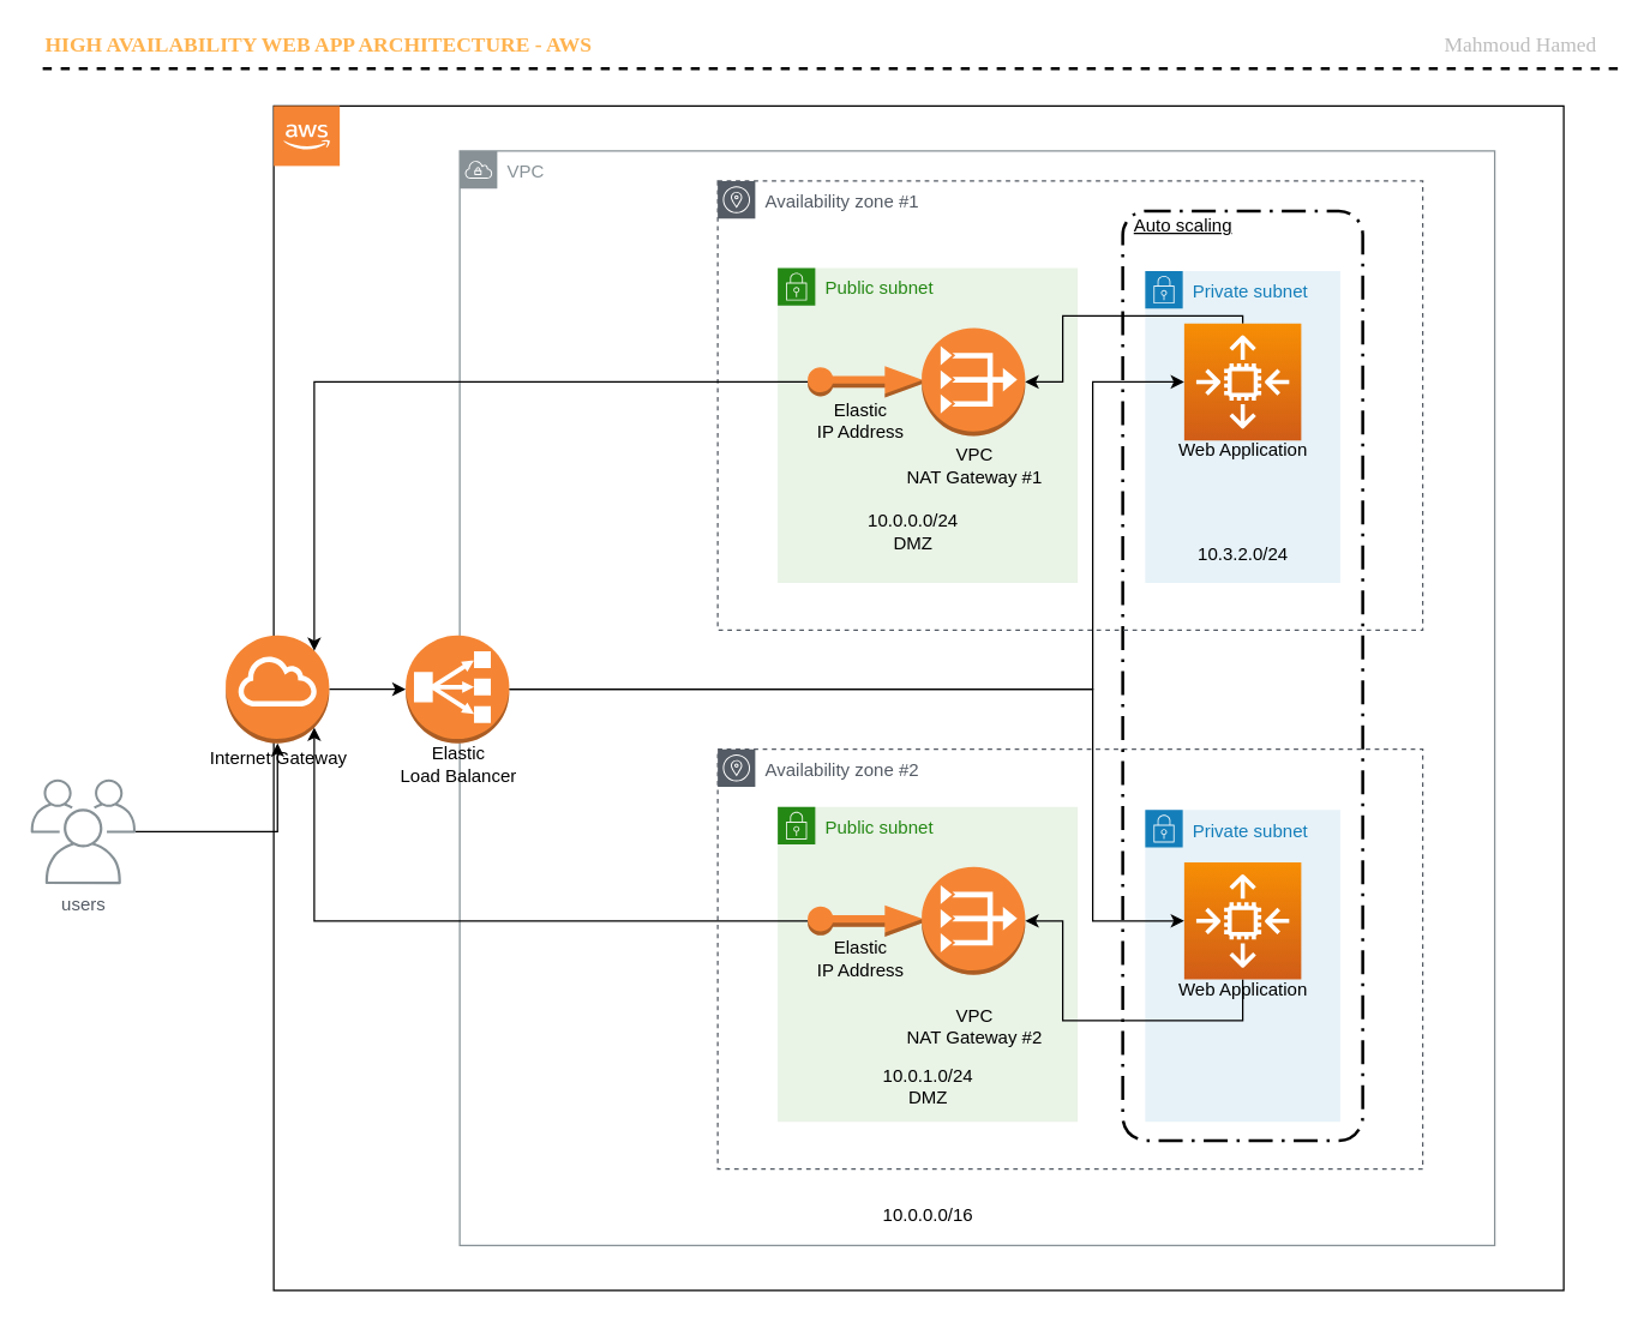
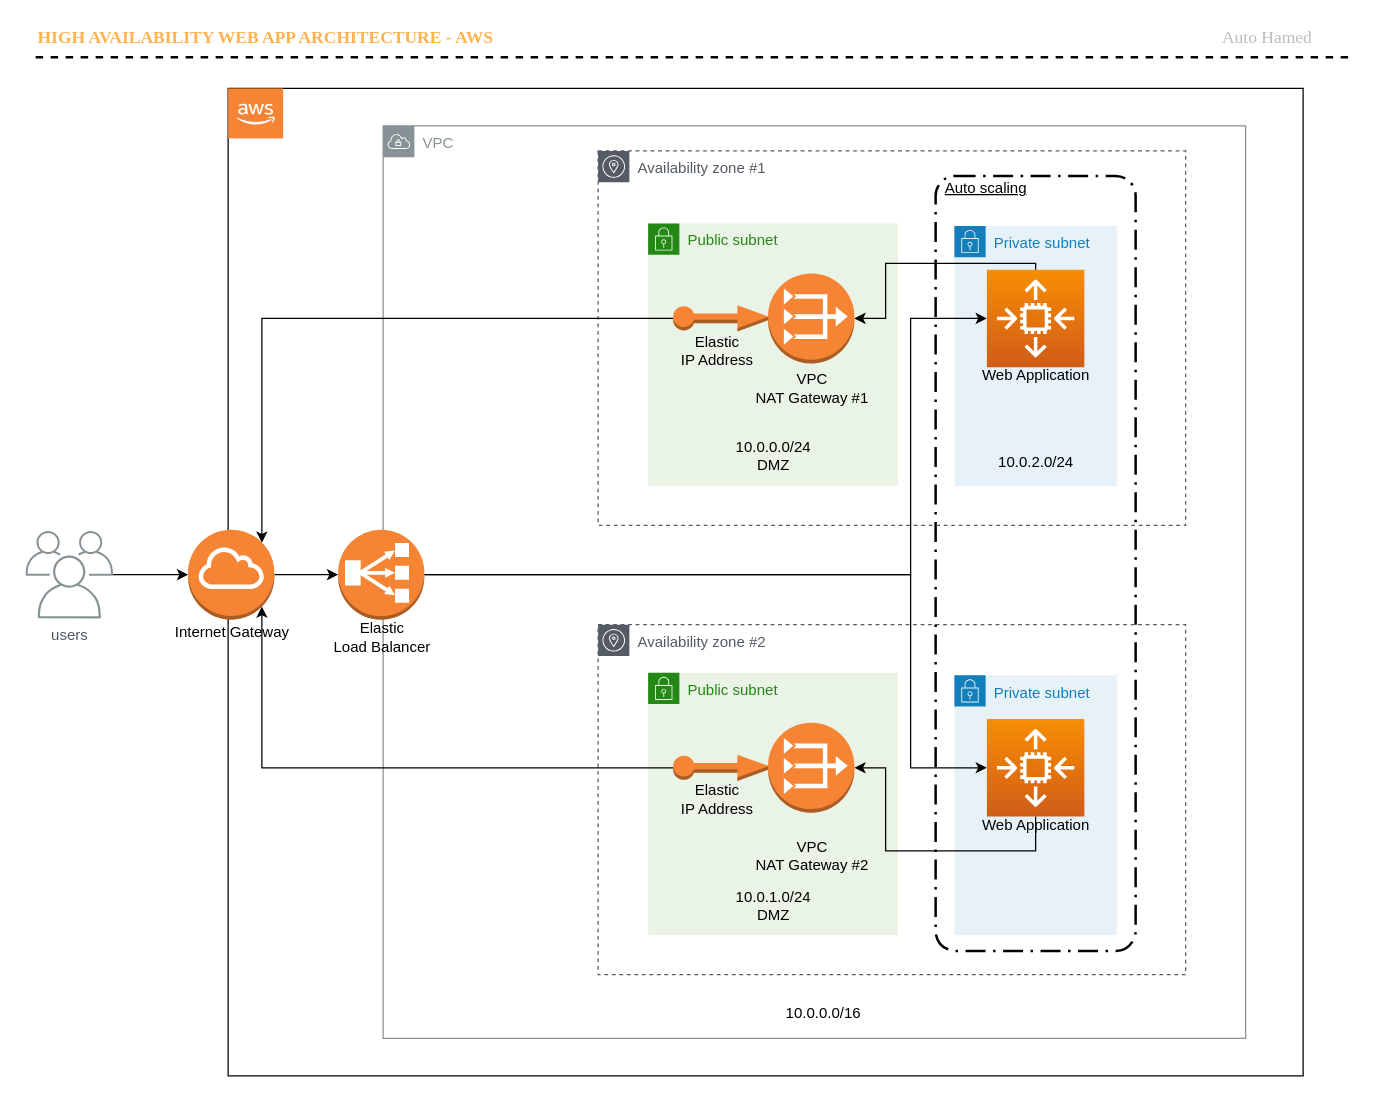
  <mxCell id="0" />
  <mxCell id="1" parent="0" />
  <mxCell id="2" value="Private subnet" style="points=[[0,0],[0.25,0],[0.5,0],[0.75,0],[1,0],[1,0.25],[1,0.5],[1,0.75],[1,1],[0.75,1],[0.5,1],[0.25,1],[0,1],[0,0.75],[0,0.5],[0,0.25]];outlineConnect=0;gradientColor=none;html=1;whiteSpace=wrap;fontSize=12;fontStyle=0;container=1;pointerEvents=0;collapsible=0;recursiveResize=0;shape=mxgraph.aws4.group;grIcon=mxgraph.aws4.group_security_group;grStroke=0;strokeColor=#147EBA;fillColor=#E6F2F8;verticalAlign=top;align=left;spacingLeft=30;fontColor=#147EBA;dashed=0;" vertex="1" parent="1"><mxGeometry x="763" y="539.5" width="130" height="208" as="geometry" /></mxCell>
  <mxCell id="3" value="" style="rounded=0;whiteSpace=wrap;html=1;fillColor=none;" vertex="1" parent="1"><mxGeometry x="182" y="70" width="860" height="790" as="geometry" /></mxCell>
  <mxCell id="4" value="Availability zone #2" style="sketch=0;outlineConnect=0;gradientColor=none;html=1;whiteSpace=wrap;fontSize=12;fontStyle=0;shape=mxgraph.aws4.group;grIcon=mxgraph.aws4.group_availability_zone;strokeColor=#545B64;fillColor=none;verticalAlign=top;align=left;spacingLeft=30;fontColor=#545B64;dashed=1;" vertex="1" parent="1"><mxGeometry x="478" y="499" width="470" height="280" as="geometry" /></mxCell>
  <mxCell id="5" value="VPC" style="sketch=0;outlineConnect=0;gradientColor=none;html=1;whiteSpace=wrap;fontSize=12;fontStyle=0;shape=mxgraph.aws4.group;grIcon=mxgraph.aws4.group_vpc;strokeColor=#879196;fillColor=none;verticalAlign=top;align=left;spacingLeft=30;fontColor=#879196;dashed=0;" vertex="1" parent="1"><mxGeometry x="306" y="100" width="690" height="730" as="geometry" /></mxCell>
  <mxCell id="6" value="" style="rounded=1;arcSize=10;dashed=1;fillColor=none;gradientColor=none;dashPattern=8 3 1 3;strokeWidth=2;" vertex="1" parent="1"><mxGeometry x="748" width="160" height="620" as="geometry" y="140" /></mxCell>
  <mxCell id="7" value="Availability zone #1" style="sketch=0;outlineConnect=0;gradientColor=none;html=1;whiteSpace=wrap;fontSize=12;fontStyle=0;shape=mxgraph.aws4.group;grIcon=mxgraph.aws4.group_availability_zone;strokeColor=#545B64;fillColor=none;verticalAlign=top;align=left;spacingLeft=30;fontColor=#545B64;dashed=1;" vertex="1" parent="1"><mxGeometry x="478" y="120" width="470" height="299.5" as="geometry" /></mxCell>
  <mxCell id="8" value="Public subnet" style="points=[[0,0],[0.25,0],[0.5,0],[0.75,0],[1,0],[1,0.25],[1,0.5],[1,0.75],[1,1],[0.75,1],[0.5,1],[0.25,1],[0,1],[0,0.75],[0,0.5],[0,0.25]];outlineConnect=0;gradientColor=none;html=1;whiteSpace=wrap;fontSize=12;fontStyle=0;container=1;pointerEvents=0;collapsible=0;recursiveResize=0;shape=mxgraph.aws4.group;grIcon=mxgraph.aws4.group_security_group;grStroke=0;strokeColor=#248814;fillColor=#E9F3E6;verticalAlign=top;align=left;spacingLeft=30;fontColor=#248814;dashed=0;" vertex="1" parent="1"><mxGeometry x="518" y="178" width="200" height="210" as="geometry" /></mxCell>
- <mxCell id="9" value="10.0.0.0/24&lt;br&gt;DMZ" style="text;html=1;align=center;verticalAlign=middle;resizable=0;points=[];autosize=1;strokeColor=none;fillColor=none;" vertex="1" parent="8"><mxGeometry x="50" y="161" width="80" height="30" as="geometry" /></mxCell>
+ <mxCell id="9" value="10.0.0.0/24&lt;br&gt;DMZ" style="text;html=1;align=center;verticalAlign=middle;resizable=0;points=[];autosize=1;strokeColor=none;fillColor=none;" vertex="1" parent="8"><mxGeometry x="60" y="171" width="80" height="30" as="geometry" /></mxCell>
  <mxCell id="10" value="Private subnet" style="points=[[0,0],[0.25,0],[0.5,0],[0.75,0],[1,0],[1,0.25],[1,0.5],[1,0.75],[1,1],[0.75,1],[0.5,1],[0.25,1],[0,1],[0,0.75],[0,0.5],[0,0.25]];outlineConnect=0;gradientColor=none;html=1;whiteSpace=wrap;fontSize=12;fontStyle=0;container=1;pointerEvents=0;collapsible=0;recursiveResize=0;shape=mxgraph.aws4.group;grIcon=mxgraph.aws4.group_security_group;grStroke=0;strokeColor=#147EBA;fillColor=#E6F2F8;verticalAlign=top;align=left;spacingLeft=30;fontColor=#147EBA;dashed=0;" vertex="1" parent="1"><mxGeometry x="763" y="180" width="130" height="208" as="geometry" /></mxCell>
- <mxCell id="11" value="10.3.2.0/24" style="text;html=1;align=center;verticalAlign=middle;resizable=0;points=[];autosize=1;strokeColor=none;fillColor=none;" vertex="1" parent="10"><mxGeometry x="25" y="179" width="80" height="20" as="geometry" /></mxCell>
+ <mxCell id="11" value="10.0.2.0/24" style="text;html=1;align=center;verticalAlign=middle;resizable=0;points=[];autosize=1;strokeColor=none;fillColor=none;" vertex="1" parent="10"><mxGeometry x="25" y="179" width="80" height="20" as="geometry" /></mxCell>
  <mxCell id="12" style="edgeStyle=orthogonalEdgeStyle;rounded=0;orthogonalLoop=1;jettySize=auto;html=1;" edge="1" parent="1" source="13" target="15"><mxGeometry relative="1" as="geometry" /></mxCell>
- <mxCell id="13" value="users" style="sketch=0;outlineConnect=0;gradientColor=none;fontColor=#545B64;strokeColor=none;fillColor=#879196;dashed=0;verticalLabelPosition=bottom;verticalAlign=top;align=center;html=1;fontSize=12;fontStyle=0;aspect=fixed;shape=mxgraph.aws4.illustration_users;pointerEvents=1" vertex="1" parent="1"><mxGeometry x="20" y="519" width="70" height="70" as="geometry" /></mxCell>
+ <mxCell id="13" value="users" style="sketch=0;outlineConnect=0;gradientColor=none;fontColor=#545B64;strokeColor=none;fillColor=#879196;dashed=0;verticalLabelPosition=bottom;verticalAlign=top;align=center;html=1;fontSize=12;fontStyle=0;aspect=fixed;shape=mxgraph.aws4.illustration_users;pointerEvents=1" vertex="1" parent="1"><mxGeometry x="20" y="424" width="70" height="70" as="geometry" /></mxCell>
  <mxCell id="14" style="edgeStyle=orthogonalEdgeStyle;rounded=0;orthogonalLoop=1;jettySize=auto;html=1;" edge="1" parent="1" source="15" target="19"><mxGeometry relative="1" as="geometry" /></mxCell>
  <mxCell id="15" value="" style="outlineConnect=0;dashed=0;verticalLabelPosition=bottom;verticalAlign=top;align=center;html=1;shape=mxgraph.aws3.internet_gateway;fillColor=#F58534;gradientColor=none;" vertex="1" parent="1"><mxGeometry x="150" y="423" width="69" height="72" as="geometry" /></mxCell>
  <mxCell id="16" value="Internet Gateway&lt;br&gt;" style="text;html=1;align=center;verticalAlign=middle;resizable=0;points=[];autosize=1;strokeColor=none;fillColor=none;" vertex="1" parent="1"><mxGeometry x="129.5" y="495" width="110" height="20" as="geometry" /></mxCell>
  <mxCell id="17" style="edgeStyle=orthogonalEdgeStyle;rounded=0;orthogonalLoop=1;jettySize=auto;html=1;entryX=0;entryY=0.5;entryDx=0;entryDy=0;entryPerimeter=0;" edge="1" parent="1" source="19" target="27"><mxGeometry relative="1" as="geometry"><Array as="points"><mxPoint x="728" y="459" /><mxPoint x="728" y="254" /></Array></mxGeometry></mxCell>
  <mxCell id="18" style="edgeStyle=orthogonalEdgeStyle;rounded=0;orthogonalLoop=1;jettySize=auto;html=1;entryX=0;entryY=0.5;entryDx=0;entryDy=0;entryPerimeter=0;" edge="1" parent="1" source="19" target="37"><mxGeometry relative="1" as="geometry"><Array as="points"><mxPoint x="728" y="459" /><mxPoint x="728" y="614" /></Array></mxGeometry></mxCell>
  <mxCell id="19" value="" style="outlineConnect=0;dashed=0;verticalLabelPosition=bottom;verticalAlign=top;align=center;html=1;shape=mxgraph.aws3.classic_load_balancer;fillColor=#F58534;gradientColor=none;" vertex="1" parent="1"><mxGeometry x="270" y="423" width="69" height="72" as="geometry" /></mxCell>
  <mxCell id="20" value="Elastic&lt;br&gt;Load Balancer" style="text;html=1;align=center;verticalAlign=middle;resizable=0;points=[];autosize=1;strokeColor=none;fillColor=none;" vertex="1" parent="1"><mxGeometry x="259.5" y="494" width="90" height="30" as="geometry" /></mxCell>
  <mxCell id="21" style="edgeStyle=orthogonalEdgeStyle;rounded=0;orthogonalLoop=1;jettySize=auto;html=1;entryX=0.855;entryY=0.145;entryDx=0;entryDy=0;entryPerimeter=0;jumpStyle=none;sketch=0;" edge="1" parent="1" source="22" target="15"><mxGeometry relative="1" as="geometry" /></mxCell>
  <mxCell id="22" value="" style="outlineConnect=0;dashed=0;verticalLabelPosition=bottom;verticalAlign=top;align=center;html=1;shape=mxgraph.aws3.elastic_ip;fillColor=#F58534;gradientColor=none;" vertex="1" parent="1"><mxGeometry x="538" y="243.5" width="76.5" height="21" as="geometry" /></mxCell>
  <mxCell id="23" value="Elastic&lt;br&gt;IP Address" style="text;html=1;align=center;verticalAlign=middle;resizable=0;points=[];autosize=1;strokeColor=none;fillColor=none;" vertex="1" parent="1"><mxGeometry x="538" y="264.5" width="70" height="30" as="geometry" /></mxCell>
  <mxCell id="24" value="" style="outlineConnect=0;dashed=0;verticalLabelPosition=bottom;verticalAlign=top;align=center;html=1;shape=mxgraph.aws3.vpc_nat_gateway;fillColor=#F58534;gradientColor=none;" vertex="1" parent="1"><mxGeometry x="614" y="218" width="69" height="72" as="geometry" /></mxCell>
  <mxCell id="25" value="VPC&lt;br&gt;NAT Gateway #1" style="text;html=1;align=center;verticalAlign=middle;resizable=0;points=[];autosize=1;strokeColor=none;fillColor=none;" vertex="1" parent="1"><mxGeometry x="593.5" y="294.5" width="110" height="30" as="geometry" /></mxCell>
  <mxCell id="26" style="edgeStyle=orthogonalEdgeStyle;rounded=0;sketch=0;jumpStyle=none;orthogonalLoop=1;jettySize=auto;html=1;entryX=1;entryY=0.5;entryDx=0;entryDy=0;entryPerimeter=0;" edge="1" parent="1" source="27" target="24"><mxGeometry relative="1" as="geometry"><Array as="points"><mxPoint x="828" y="210" /><mxPoint x="708" y="210" /><mxPoint x="708" y="254" /></Array></mxGeometry></mxCell>
  <mxCell id="27" value="" style="sketch=0;points=[[0,0,0],[0.25,0,0],[0.5,0,0],[0.75,0,0],[1,0,0],[0,1,0],[0.25,1,0],[0.5,1,0],[0.75,1,0],[1,1,0],[0,0.25,0],[0,0.5,0],[0,0.75,0],[1,0.25,0],[1,0.5,0],[1,0.75,0]];outlineConnect=0;fontColor=#232F3E;gradientColor=#F78E04;gradientDirection=north;fillColor=#D05C17;strokeColor=#ffffff;dashed=0;verticalLabelPosition=bottom;verticalAlign=top;align=center;html=1;fontSize=12;fontStyle=0;aspect=fixed;shape=mxgraph.aws4.resourceIcon;resIcon=mxgraph.aws4.auto_scaling2;" vertex="1" parent="1"><mxGeometry x="789" y="215" width="78" height="78" as="geometry" /></mxCell>
  <mxCell id="28" value="Web Application" style="text;html=1;align=center;verticalAlign=middle;resizable=0;points=[];autosize=1;strokeColor=none;fillColor=none;" vertex="1" parent="1"><mxGeometry x="778" y="290" width="100" height="20" as="geometry" /></mxCell>
  <mxCell id="29" value="Public subnet" style="points=[[0,0],[0.25,0],[0.5,0],[0.75,0],[1,0],[1,0.25],[1,0.5],[1,0.75],[1,1],[0.75,1],[0.5,1],[0.25,1],[0,1],[0,0.75],[0,0.5],[0,0.25]];outlineConnect=0;gradientColor=none;html=1;whiteSpace=wrap;fontSize=12;fontStyle=0;container=1;pointerEvents=0;collapsible=0;recursiveResize=0;shape=mxgraph.aws4.group;grIcon=mxgraph.aws4.group_security_group;grStroke=0;strokeColor=#248814;fillColor=#E9F3E6;verticalAlign=top;align=left;spacingLeft=30;fontColor=#248814;dashed=0;" vertex="1" parent="1"><mxGeometry x="518" y="537.5" width="200" height="210" as="geometry" /></mxCell>
  <mxCell id="30" value="10.0.1.0/24&lt;br&gt;DMZ" style="text;html=1;align=center;verticalAlign=middle;resizable=0;points=[];autosize=1;strokeColor=none;fillColor=none;" vertex="1" parent="29"><mxGeometry x="60" y="171" width="80" height="30" as="geometry" /></mxCell>
  <mxCell id="31" style="edgeStyle=orthogonalEdgeStyle;rounded=0;sketch=0;jumpStyle=none;orthogonalLoop=1;jettySize=auto;html=1;entryX=0.855;entryY=0.855;entryDx=0;entryDy=0;entryPerimeter=0;" edge="1" parent="1" source="32" target="15"><mxGeometry relative="1" as="geometry" /></mxCell>
  <mxCell id="32" value="" style="outlineConnect=0;dashed=0;verticalLabelPosition=bottom;verticalAlign=top;align=center;html=1;shape=mxgraph.aws3.elastic_ip;fillColor=#F58534;gradientColor=none;" vertex="1" parent="1"><mxGeometry x="538" y="603" width="76.5" height="21" as="geometry" /></mxCell>
  <mxCell id="33" value="Elastic&lt;br&gt;IP Address" style="text;html=1;align=center;verticalAlign=middle;resizable=0;points=[];autosize=1;strokeColor=none;fillColor=none;" vertex="1" parent="1"><mxGeometry x="538" y="624" width="70" height="30" as="geometry" /></mxCell>
  <mxCell id="34" value="" style="outlineConnect=0;dashed=0;verticalLabelPosition=bottom;verticalAlign=top;align=center;html=1;shape=mxgraph.aws3.vpc_nat_gateway;fillColor=#F58534;gradientColor=none;" vertex="1" parent="1"><mxGeometry x="614" y="577.5" width="69" height="72" as="geometry" /></mxCell>
  <mxCell id="35" value="VPC&lt;br&gt;NAT Gateway #2" style="text;html=1;align=center;verticalAlign=middle;resizable=0;points=[];autosize=1;strokeColor=none;fillColor=none;" vertex="1" parent="1"><mxGeometry x="593.5" y="669" width="110" height="30" as="geometry" /></mxCell>
  <mxCell id="36" style="edgeStyle=orthogonalEdgeStyle;rounded=0;sketch=0;jumpStyle=none;orthogonalLoop=1;jettySize=auto;html=1;entryX=1;entryY=0.5;entryDx=0;entryDy=0;entryPerimeter=0;" edge="1" parent="1" source="37" target="34"><mxGeometry relative="1" as="geometry"><Array as="points"><mxPoint x="828" y="680" /><mxPoint x="708" y="680" /><mxPoint x="708" y="614" /></Array></mxGeometry></mxCell>
  <mxCell id="37" value="" style="sketch=0;points=[[0,0,0],[0.25,0,0],[0.5,0,0],[0.75,0,0],[1,0,0],[0,1,0],[0.25,1,0],[0.5,1,0],[0.75,1,0],[1,1,0],[0,0.25,0],[0,0.5,0],[0,0.75,0],[1,0.25,0],[1,0.5,0],[1,0.75,0]];outlineConnect=0;fontColor=#232F3E;gradientColor=#F78E04;gradientDirection=north;fillColor=#D05C17;strokeColor=#ffffff;dashed=0;verticalLabelPosition=bottom;verticalAlign=top;align=center;html=1;fontSize=12;fontStyle=0;aspect=fixed;shape=mxgraph.aws4.resourceIcon;resIcon=mxgraph.aws4.auto_scaling2;" vertex="1" parent="1"><mxGeometry x="789" y="574.5" width="78" height="78" as="geometry" /></mxCell>
  <mxCell id="38" value="Web Application" style="text;html=1;align=center;verticalAlign=middle;resizable=0;points=[];autosize=1;strokeColor=none;fillColor=none;" vertex="1" parent="1"><mxGeometry x="778" y="649.5" width="100" height="20" as="geometry" /></mxCell>
  <mxCell id="39" value="&lt;u&gt;Auto scaling&lt;/u&gt;" style="text;html=1;align=center;verticalAlign=middle;resizable=0;points=[];autosize=1;strokeColor=none;fillColor=none;" vertex="1" parent="1"><mxGeometry x="748" width="80" height="20" as="geometry" y="140" /></mxCell>
  <mxCell id="40" value="" style="outlineConnect=0;dashed=0;verticalLabelPosition=bottom;verticalAlign=top;align=center;html=1;shape=mxgraph.aws3.cloud_2;fillColor=#F58534;gradientColor=none;" vertex="1" parent="1"><mxGeometry x="182" y="70" width="44" height="40" as="geometry" /></mxCell>
  <mxCell id="41" value="" style="line;strokeWidth=2;html=1;fontSize=12;fillColor=none;verticalAlign=middle;fontStyle=0;dashed=1;fontColor=#BDBDBD;" vertex="1" parent="1"><mxGeometry x="28" y="40" width="1050" height="10" as="geometry" /></mxCell>
  <mxCell id="42" value="HIGH AVAILABILITY WEB APP ARCHITECTURE - AWS" style="text;html=1;align=left;verticalAlign=middle;resizable=0;points=[];autosize=1;strokeColor=none;fillColor=none;fontSize=14;fontStyle=1;fontFamily=Georgia;fontColor=#FFB34F;" vertex="1" parent="1"><mxGeometry x="28" y="20" width="420" height="20" as="geometry" /></mxCell>
- <mxCell id="43" value="Mahmoud Hamed" style="text;html=1;align=center;verticalAlign=middle;resizable=0;points=[];autosize=1;strokeColor=none;fillColor=none;fontSize=14;fontFamily=Georgia;fontColor=#BDBDBD;" vertex="1" parent="1"><mxGeometry x="948" y="20" width="130" height="20" as="geometry" /></mxCell>
- <mxCell id="44" value="10.0.0.0/16" style="text;html=1;align=center;verticalAlign=middle;resizable=0;points=[];autosize=1;strokeColor=none;fillColor=none;fontSize=12;fontFamily=Helvetica;fontColor=#000000;" vertex="1" parent="1"><mxGeometry x="578" y="800" width="80" height="20" as="geometry" /></mxCell>
+ <mxCell id="43" value="Auto Hamed" style="text;html=1;align=center;verticalAlign=middle;resizable=0;points=[];autosize=1;strokeColor=none;fillColor=none;fontSize=14;fontFamily=Georgia;fontColor=#BDBDBD;" vertex="1" parent="1"><mxGeometry x="948" y="20" width="130" height="20" as="geometry" /></mxCell>
+ <mxCell id="44" value="10.0.0.0/16" style="text;html=1;align=center;verticalAlign=middle;resizable=0;points=[];autosize=1;strokeColor=none;fillColor=none;fontSize=12;fontFamily=Helvetica;fontColor=#000000;" vertex="1" parent="1"><mxGeometry x="618" y="800" width="80" height="20" as="geometry" /></mxCell>
